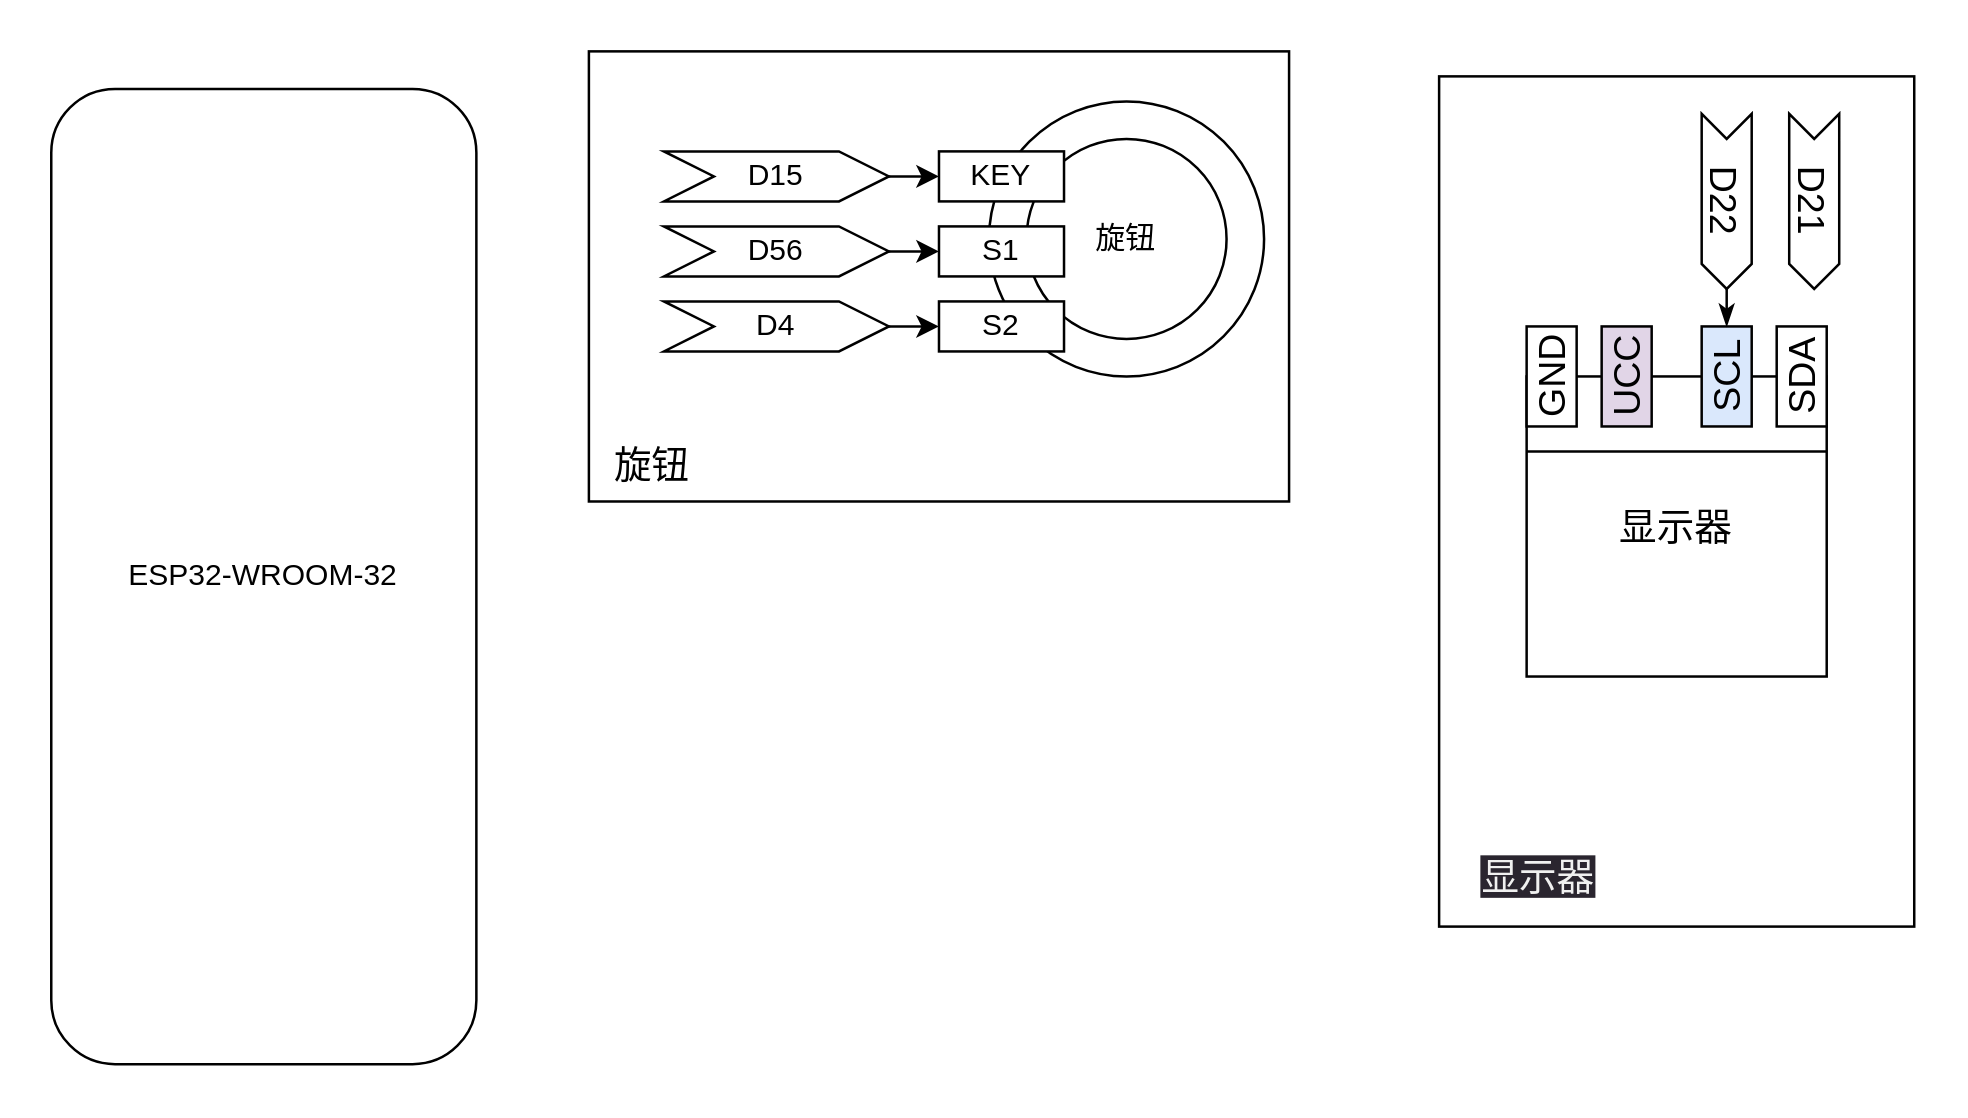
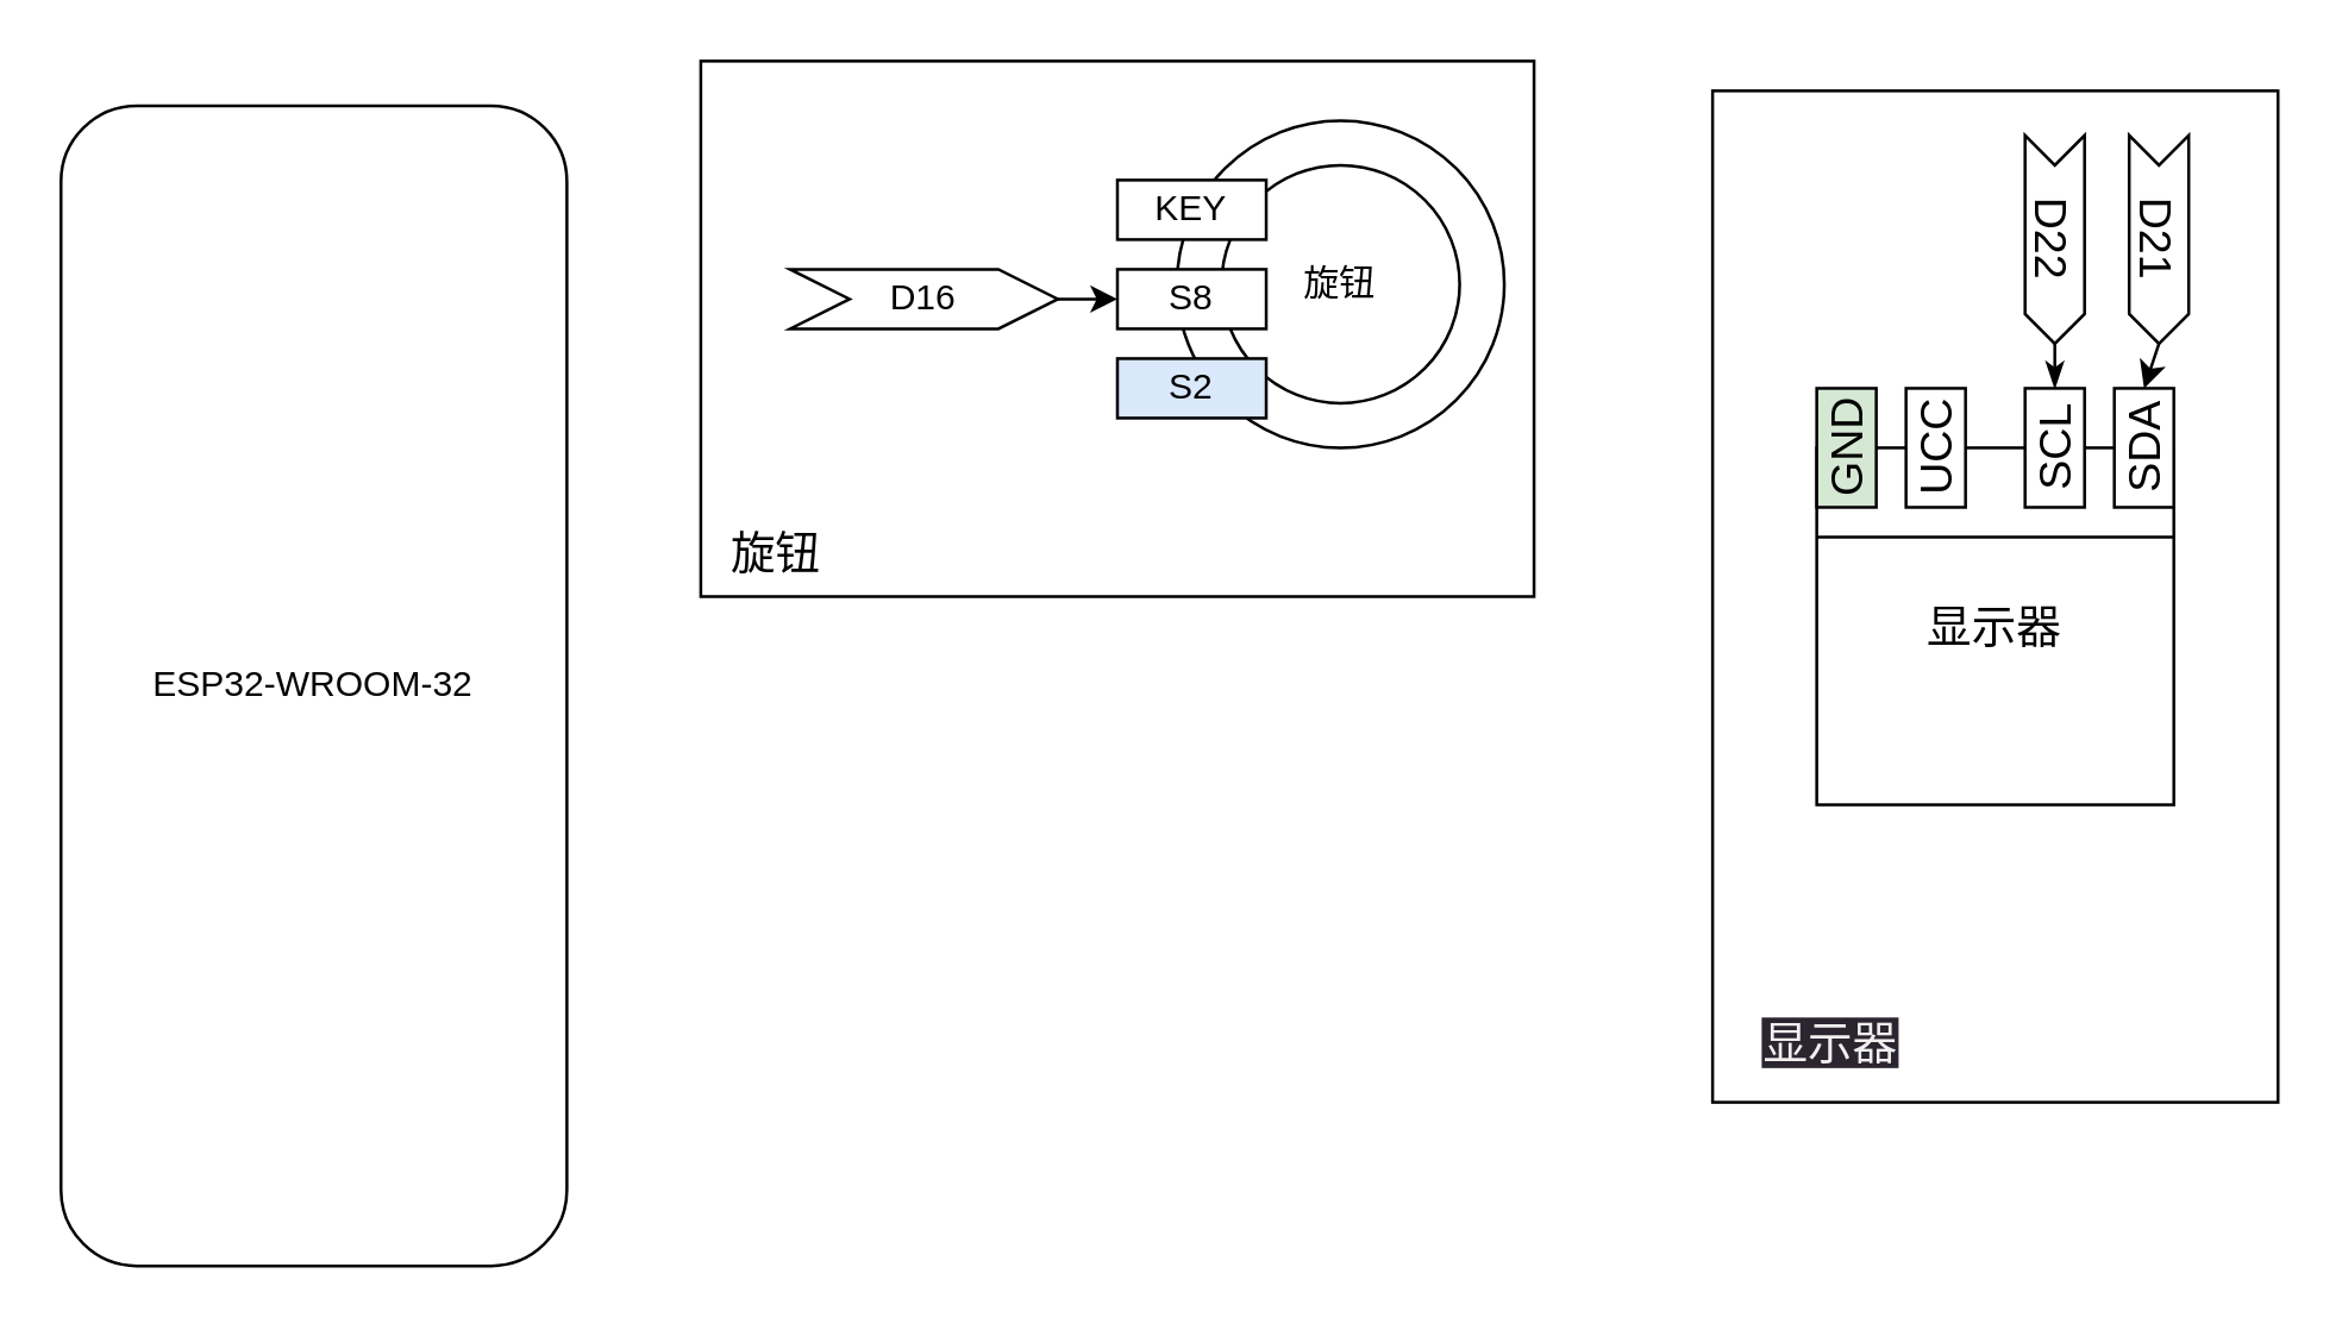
  <mxCell id="0" />
  <mxCell id="1" parent="0" />
  <mxCell id="2" value="ESP32-WROOM-32" style="rounded=1;whiteSpace=wrap;html=1;" parent="1" vertex="1"><mxGeometry x="20" y="35" width="170" height="390" as="geometry" /></mxCell>
  <mxCell id="3" value="" style="group" parent="1" vertex="1" connectable="0"><mxGeometry x="235" y="20" width="290" height="180" as="geometry" /></mxCell>
  <mxCell id="4" value="" style="rounded=0;whiteSpace=wrap;html=1;fontFamily=Helvetica;fontSize=15;" parent="3" vertex="1"><mxGeometry width="280" height="180" as="geometry" /></mxCell>
  <mxCell id="5" value="" style="group" parent="3" vertex="1" connectable="0"><mxGeometry x="130" y="20" width="160" height="110" as="geometry" /></mxCell>
  <mxCell id="6" value="" style="group" parent="5" vertex="1" connectable="0"><mxGeometry x="50" width="110" height="110" as="geometry" /></mxCell>
  <mxCell id="7" value="" style="ellipse;whiteSpace=wrap;html=1;aspect=fixed;" parent="6" vertex="1"><mxGeometry x="-20" width="110" height="110" as="geometry" /></mxCell>
  <mxCell id="8" value="旋钮" style="ellipse;whiteSpace=wrap;html=1;aspect=fixed;" parent="6" vertex="1"><mxGeometry x="-5" y="15" width="80" height="80" as="geometry" /></mxCell>
  <mxCell id="9" style="edgeStyle=none;html=1;" parent="6" source="8" target="7" edge="1"><mxGeometry relative="1" as="geometry" /></mxCell>
- <mxCell id="10" value="S1" style="rounded=0;whiteSpace=wrap;html=1;" parent="5" vertex="1"><mxGeometry x="10" y="50" width="50" height="20" as="geometry" /></mxCell>
- <mxCell id="11" value="S2" style="rounded=0;whiteSpace=wrap;html=1;" parent="5" vertex="1"><mxGeometry x="10" y="80" width="50" height="20" as="geometry" /></mxCell>
+ <mxCell id="10" value="S8" style="rounded=0;whiteSpace=wrap;html=1;" parent="5" vertex="1"><mxGeometry x="10" y="50" width="50" height="20" as="geometry" /></mxCell>
+ <mxCell id="11" value="S2" style="rounded=0;whiteSpace=wrap;html=1;fillColor=#dae8fc;" parent="5" vertex="1"><mxGeometry x="10" y="80" width="50" height="20" as="geometry" /></mxCell>
  <mxCell id="12" value="KEY" style="rounded=0;whiteSpace=wrap;html=1;" parent="5" vertex="1"><mxGeometry x="10" y="20" width="50" height="20" as="geometry" /></mxCell>
- <mxCell id="13" style="edgeStyle=none;html=1;exitX=1;exitY=0.5;exitDx=0;exitDy=0;entryX=0;entryY=0.5;entryDx=0;entryDy=0;" parent="3" source="17" target="11" edge="1"><mxGeometry relative="1" as="geometry" /></mxCell>
  <mxCell id="14" style="edgeStyle=none;html=1;exitX=1;exitY=0.5;exitDx=0;exitDy=0;entryX=0;entryY=0.5;entryDx=0;entryDy=0;" parent="3" source="18" target="10" edge="1"><mxGeometry relative="1" as="geometry" /></mxCell>
  <mxCell id="15" value="" style="group" parent="3" vertex="1" connectable="0"><mxGeometry x="30" y="40" width="90" height="80" as="geometry" /></mxCell>
- <mxCell id="16" value="D15" style="shape=step;perimeter=stepPerimeter;whiteSpace=wrap;html=1;fixedSize=1;movable=1;resizable=1;rotatable=1;deletable=1;editable=1;connectable=1;" parent="15" vertex="1"><mxGeometry width="90" height="20" as="geometry" /></mxCell>
- <mxCell id="17" value="D4" style="shape=step;perimeter=stepPerimeter;whiteSpace=wrap;html=1;fixedSize=1;movable=1;resizable=1;rotatable=1;deletable=1;editable=1;connectable=1;" parent="15" vertex="1"><mxGeometry y="60" width="90" height="20" as="geometry" /></mxCell>
- <mxCell id="18" value="D56" style="shape=step;perimeter=stepPerimeter;whiteSpace=wrap;html=1;fixedSize=1;movable=1;resizable=1;rotatable=1;deletable=1;editable=1;connectable=1;" parent="15" vertex="1"><mxGeometry y="30" width="90" height="20" as="geometry" /></mxCell>
- <mxCell id="19" style="edgeStyle=none;html=1;exitX=1;exitY=0.5;exitDx=0;exitDy=0;entryX=0;entryY=0.5;entryDx=0;entryDy=0;" parent="3" source="16" target="12" edge="1"><mxGeometry relative="1" as="geometry"><mxPoint x="170" y="50" as="targetPoint" /></mxGeometry></mxCell>
+ <mxCell id="18" value="D16" style="shape=step;perimeter=stepPerimeter;whiteSpace=wrap;html=1;fixedSize=1;movable=1;resizable=1;rotatable=1;deletable=1;editable=1;connectable=1;" parent="15" vertex="1"><mxGeometry y="30" width="90" height="20" as="geometry" /></mxCell>
  <mxCell id="20" value="旋钮" style="text;html=1;align=center;verticalAlign=middle;resizable=0;points=[];autosize=1;strokeColor=none;fillColor=none;fontSize=15;" parent="3" vertex="1"><mxGeometry y="150" width="50" height="30" as="geometry" /></mxCell>
  <mxCell id="21" value="" style="group" parent="1" vertex="1" connectable="0"><mxGeometry x="575" y="30" width="190" height="340" as="geometry" /></mxCell>
  <mxCell id="22" value="" style="rounded=0;whiteSpace=wrap;html=1;fontFamily=Helvetica;fontSize=15;" parent="21" vertex="1"><mxGeometry width="190" height="340" as="geometry" /></mxCell>
  <mxCell id="23" value="" style="group" parent="21" vertex="1" connectable="0"><mxGeometry x="35" y="100" width="120" height="140" as="geometry" /></mxCell>
  <mxCell id="24" value="显示器" style="whiteSpace=wrap;html=1;aspect=fixed;fontFamily=Helvetica;fontSize=15;" parent="23" vertex="1"><mxGeometry y="20" width="120" height="120" as="geometry" /></mxCell>
  <mxCell id="25" style="edgeStyle=none;html=1;exitX=0;exitY=0.25;exitDx=0;exitDy=0;entryX=1;entryY=0.25;entryDx=0;entryDy=0;fontFamily=Helvetica;fontSize=15;strokeColor=default;rounded=1;endArrow=none;endFill=0;" parent="23" source="24" target="24" edge="1"><mxGeometry relative="1" as="geometry" /></mxCell>
- <mxCell id="26" value="GND" style="rounded=0;whiteSpace=wrap;html=1;fontFamily=Helvetica;fontSize=15;horizontal=0;" parent="23" vertex="1"><mxGeometry width="20" height="40" as="geometry" /></mxCell>
- <mxCell id="27" value="UCC" style="rounded=0;whiteSpace=wrap;html=1;fontFamily=Helvetica;fontSize=15;horizontal=0;fillColor=#e1d5e7;" parent="23" vertex="1"><mxGeometry x="30" width="20" height="40" as="geometry" /></mxCell>
- <mxCell id="28" value="SCL" style="rounded=0;whiteSpace=wrap;html=1;fontFamily=Helvetica;fontSize=15;horizontal=0;fillColor=#dae8fc;" parent="23" vertex="1"><mxGeometry x="70" width="20" height="40" as="geometry" /></mxCell>
+ <mxCell id="26" value="GND" style="rounded=0;whiteSpace=wrap;html=1;fontFamily=Helvetica;fontSize=15;horizontal=0;fillColor=#d5e8d4;" parent="23" vertex="1"><mxGeometry width="20" height="40" as="geometry" /></mxCell>
+ <mxCell id="27" value="UCC" style="rounded=0;whiteSpace=wrap;html=1;fontFamily=Helvetica;fontSize=15;horizontal=0;" parent="23" vertex="1"><mxGeometry x="30" width="20" height="40" as="geometry" /></mxCell>
+ <mxCell id="28" value="SCL" style="rounded=0;whiteSpace=wrap;html=1;fontFamily=Helvetica;fontSize=15;horizontal=0;" parent="23" vertex="1"><mxGeometry x="70" width="20" height="40" as="geometry" /></mxCell>
  <mxCell id="29" value="SDA" style="rounded=0;whiteSpace=wrap;html=1;fontFamily=Helvetica;fontSize=15;horizontal=0;" parent="23" vertex="1"><mxGeometry x="100" width="20" height="40" as="geometry" /></mxCell>
  <mxCell id="30" style="edgeStyle=none;rounded=1;html=1;exitX=1;exitY=0.5;exitDx=0;exitDy=0;entryX=0.5;entryY=0;entryDx=0;entryDy=0;strokeColor=default;fontFamily=Helvetica;fontSize=15;endArrow=classicThin;endFill=1;" parent="21" source="31" target="28" edge="1"><mxGeometry relative="1" as="geometry" /></mxCell>
  <mxCell id="31" value="D22" style="shape=step;perimeter=stepPerimeter;whiteSpace=wrap;html=1;fixedSize=1;fontFamily=Helvetica;fontSize=15;rotation=90;size=10;" parent="21" vertex="1"><mxGeometry x="80" y="40" width="70" height="20" as="geometry" /></mxCell>
+ <mxCell id="32" style="edgeStyle=none;rounded=1;html=1;exitX=1;exitY=0.5;exitDx=0;exitDy=0;strokeColor=default;fontFamily=Helvetica;fontSize=15;endArrow=classic;endFill=1;entryX=0.5;entryY=0;entryDx=0;entryDy=0;" parent="21" source="33" target="29" edge="1"><mxGeometry relative="1" as="geometry"><mxPoint x="145" y="100" as="targetPoint" /></mxGeometry></mxCell>
  <mxCell id="33" value="D21" style="shape=step;perimeter=stepPerimeter;whiteSpace=wrap;html=1;fixedSize=1;fontFamily=Helvetica;fontSize=15;rotation=90;size=10;" parent="21" vertex="1"><mxGeometry x="115" y="40" width="70" height="20" as="geometry" /></mxCell>
  <mxCell id="34" value="&lt;span style=&quot;color: rgb(240, 240, 240); font-family: Helvetica; font-size: 15px; font-style: normal; font-variant-ligatures: normal; font-variant-caps: normal; font-weight: 400; letter-spacing: normal; orphans: 2; text-indent: 0px; text-transform: none; widows: 2; word-spacing: 0px; -webkit-text-stroke-width: 0px; background-color: rgb(42, 37, 47); text-decoration-thickness: initial; text-decoration-style: initial; text-decoration-color: initial; float: none; display: inline !important;&quot;&gt;显示器&lt;/span&gt;" style="text;whiteSpace=wrap;html=1;fontSize=15;fontFamily=Helvetica;align=center;verticalAlign=middle;" parent="21" vertex="1"><mxGeometry y="300" width="80" height="40" as="geometry" /></mxCell>
